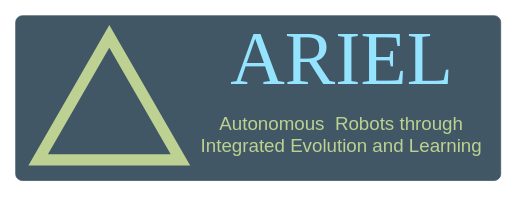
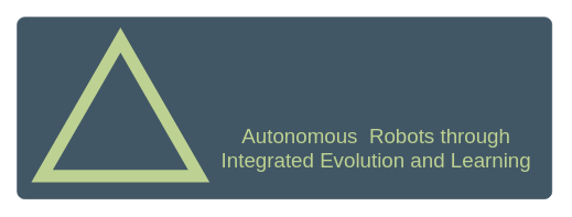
  <mxCell id="0" />
  <mxCell id="1" parent="0" />
  <mxCell id="2" value="" style="rounded=1;whiteSpace=wrap;html=1;strokeColor=light-dark(#425765, #ededed);fillColor=light-dark(#425765, #ededed);arcSize=4;" vertex="1" parent="1"><mxGeometry x="20" y="20.5" width="647.5" height="220" as="geometry" /></mxCell>
  <mxCell id="3" value="" style="group" vertex="1" connectable="0" parent="1"><mxGeometry x="50" y="48" width="620" height="165" as="geometry" /></mxCell>
  <mxCell id="4" value="" style="group" vertex="1" connectable="0" parent="3"><mxGeometry width="595" height="165" as="geometry" /></mxCell>
  <mxCell id="5" value="" style="triangle;whiteSpace=wrap;html=1;direction=north;strokeWidth=15;strokeColor=light-dark(#bdd192, #ededed);fillColor=none;" vertex="1" parent="4"><mxGeometry width="190" height="165" as="geometry" /></mxCell>
  <mxCell id="6" value="" style="group" vertex="1" connectable="0" parent="4"><mxGeometry x="215" width="380" height="165" as="geometry" /></mxCell>
- <mxCell id="7" value="&lt;font&gt;ARIEL&lt;/font&gt;" style="text;html=1;align=center;verticalAlign=middle;whiteSpace=wrap;rounded=0;fontColor=light-dark(#94e4ff, #ededed);fontFamily=Tahoma;fontSize=101;" vertex="1" parent="6"><mxGeometry x="42.5" width="295" height="60" as="geometry" /></mxCell>
  <mxCell id="8" value="Autonomous&amp;nbsp; Robots through Integrated Evolution and Learning" style="text;html=1;align=center;verticalAlign=middle;whiteSpace=wrap;rounded=0;fontSize=25;fontColor=light-dark(#bdd192, #ededed);" vertex="1" parent="6"><mxGeometry y="95" width="380" height="70" as="geometry" /></mxCell>
